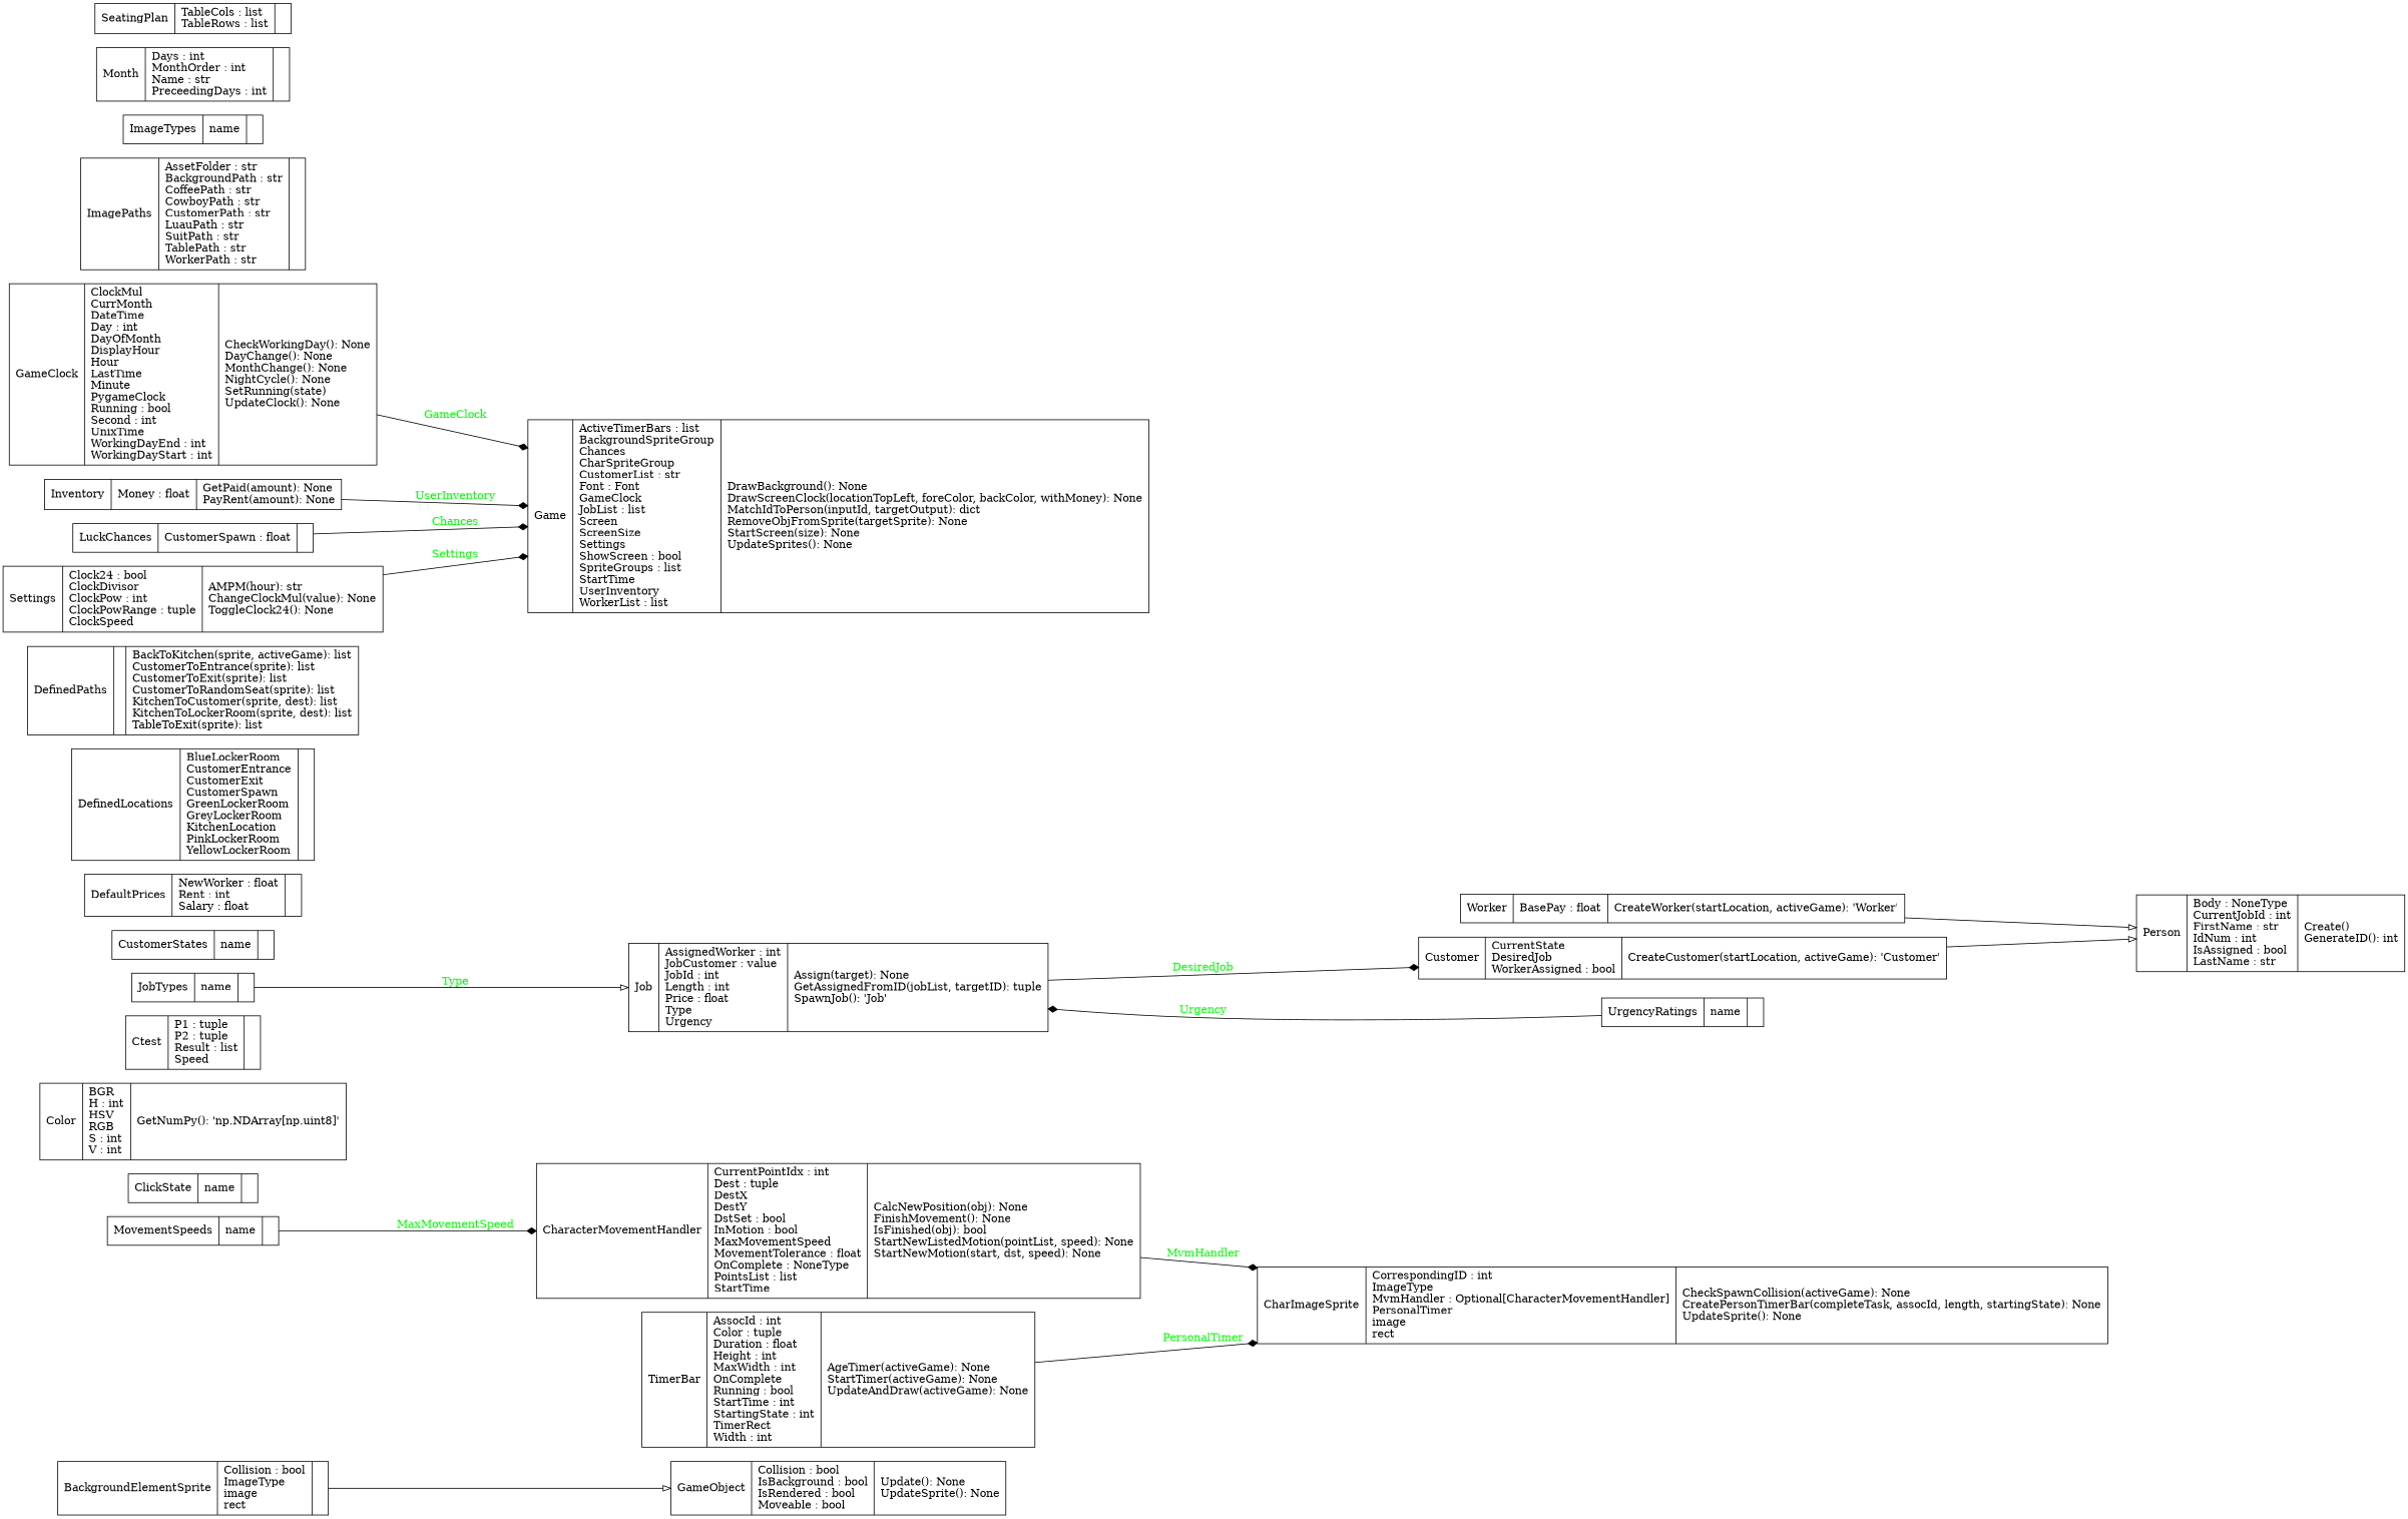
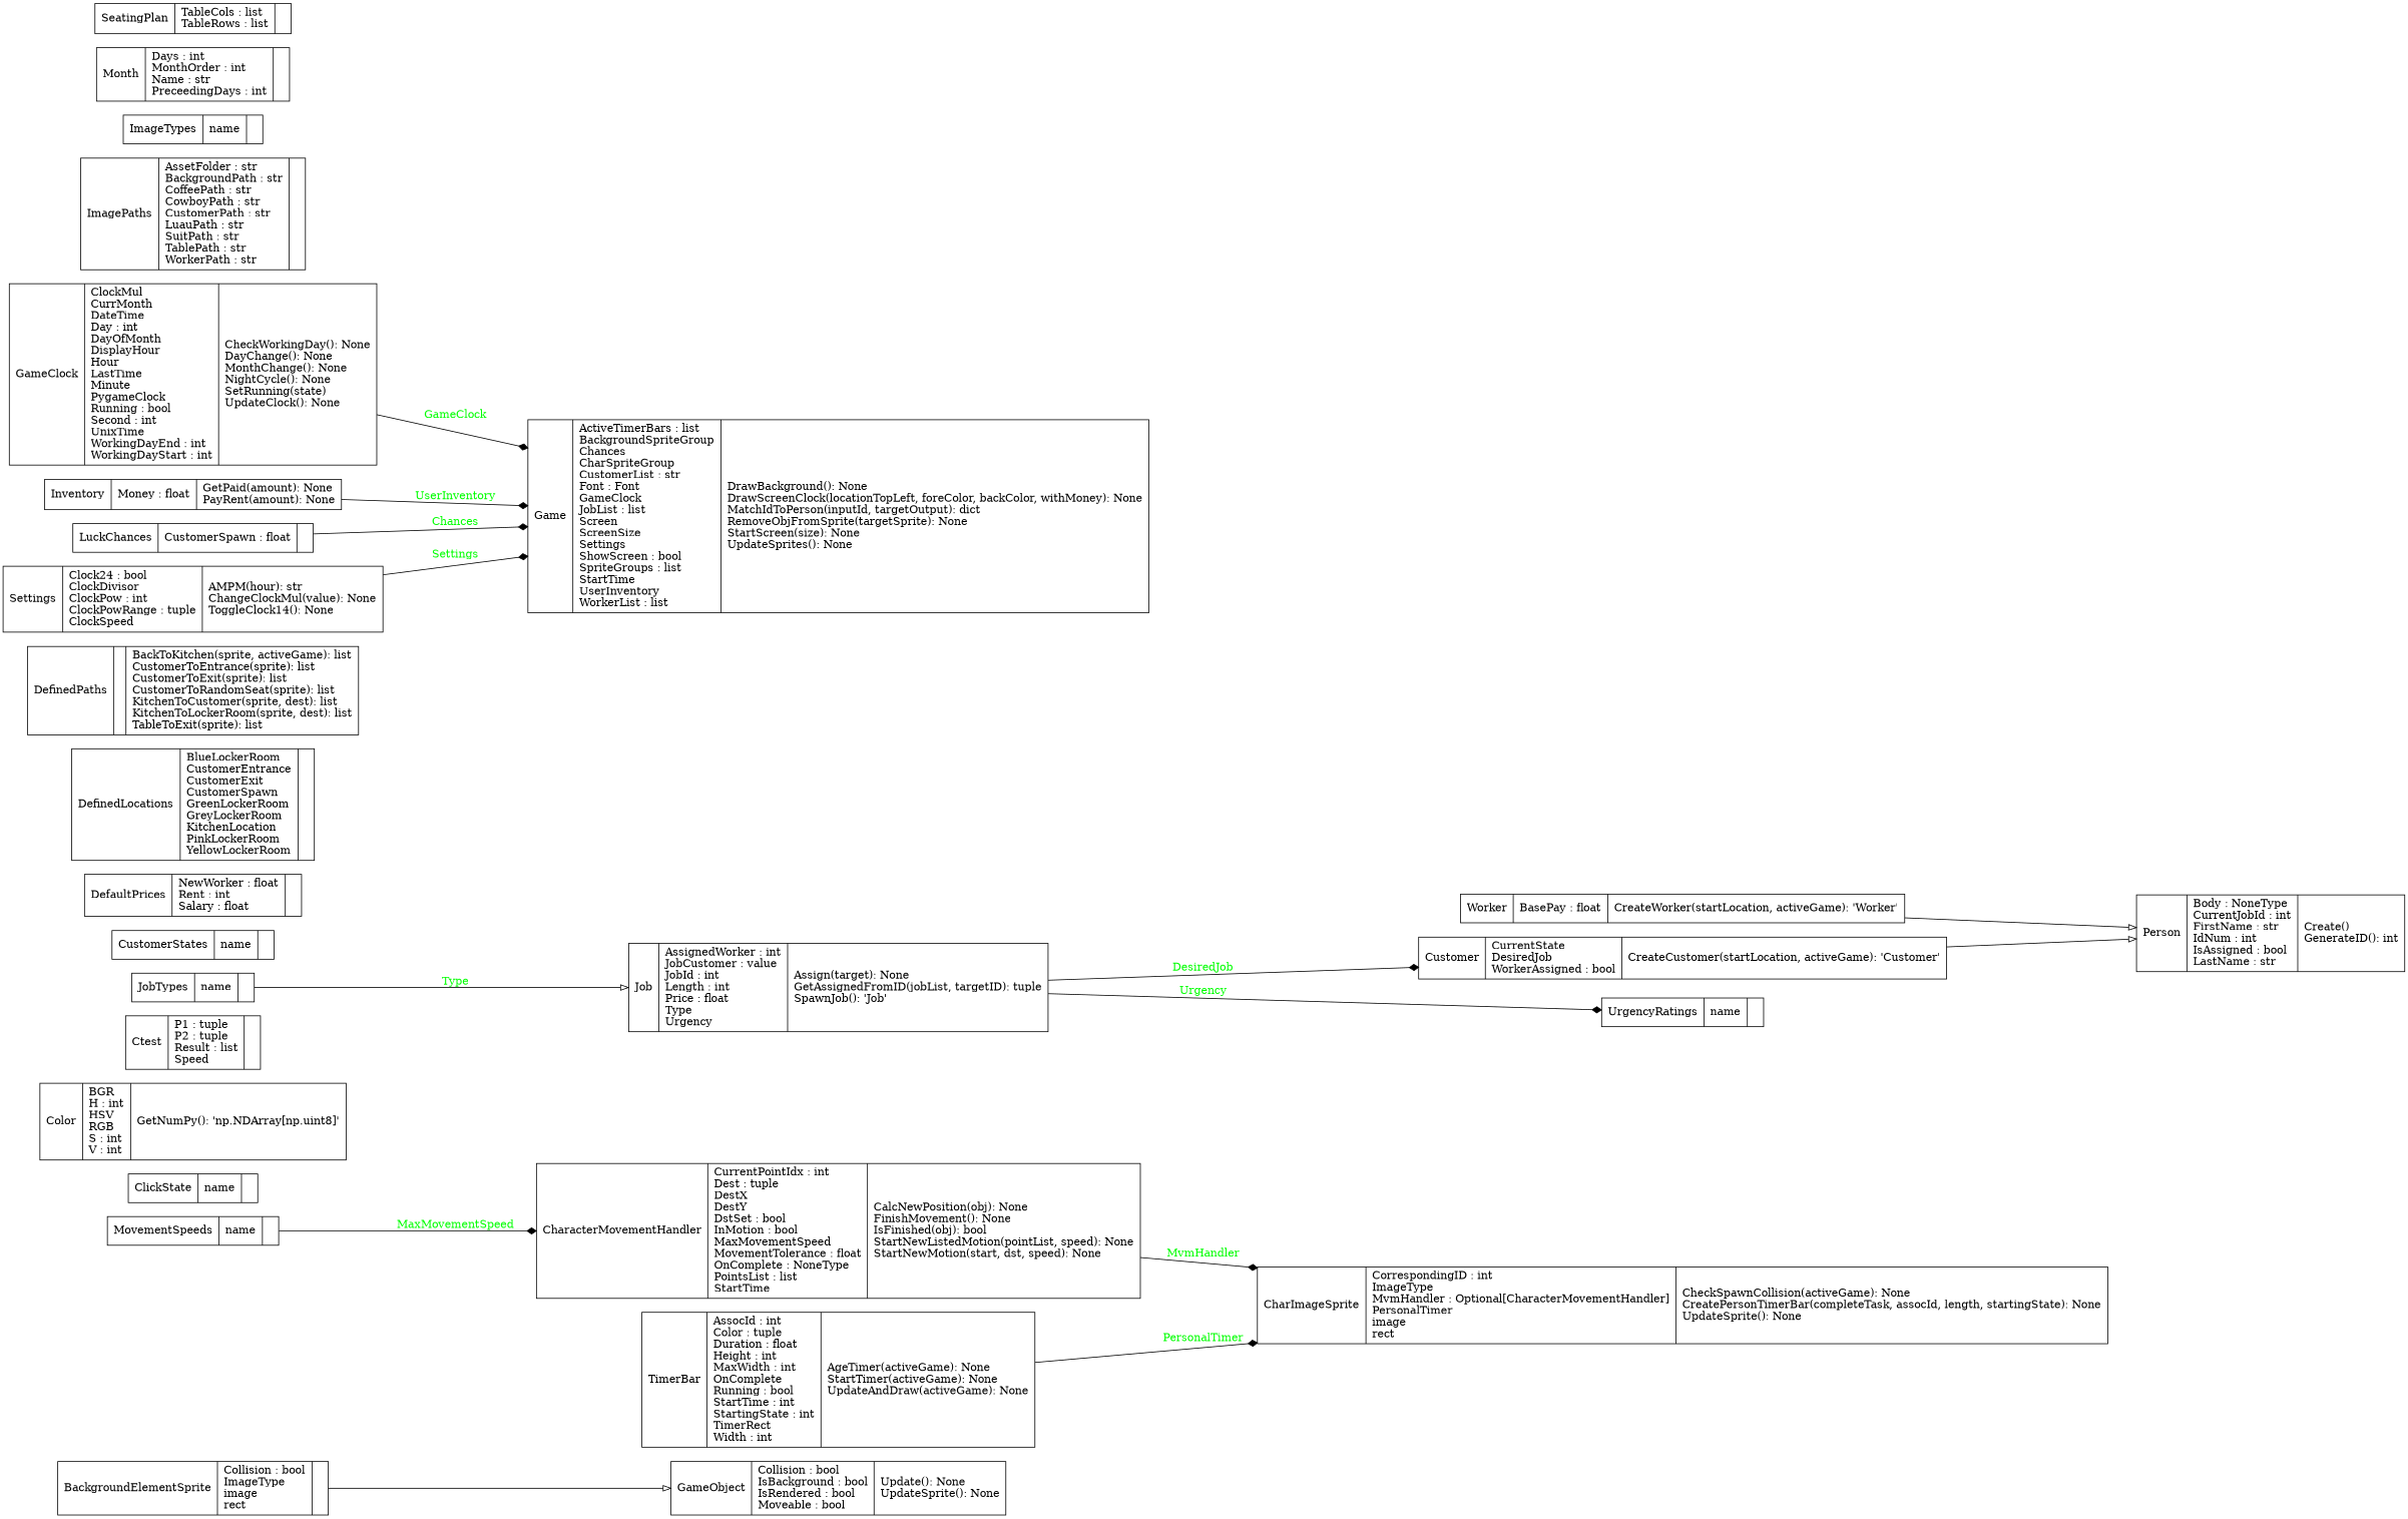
  digraph {
    rankdir=LR
    node [color=black fontcolor=black shape=record style=solid]
    edge [arrowhead=diamond arrowtail=none fontcolor=green style=solid]
    n1 [label=<{BackgroundElementSprite|Collision : bool<br ALIGN="LEFT"/>ImageType<br ALIGN="LEFT"/>image<br ALIGN="LEFT"/>rect<br ALIGN="LEFT"/>|}>]
    n2 [label=<{GameObject|Collision : bool<br ALIGN="LEFT"/>IsBackground : bool<br ALIGN="LEFT"/>IsRendered : bool<br ALIGN="LEFT"/>Moveable : bool<br ALIGN="LEFT"/>|Update(): None<br ALIGN="LEFT"/>UpdateSprite(): None<br ALIGN="LEFT"/>}>]
    n3 [label=<{CharImageSprite|CorrespondingID : int<br ALIGN="LEFT"/>ImageType<br ALIGN="LEFT"/>MvmHandler : Optional[CharacterMovementHandler]<br ALIGN="LEFT"/>PersonalTimer<br ALIGN="LEFT"/>image<br ALIGN="LEFT"/>rect<br ALIGN="LEFT"/>|CheckSpawnCollision(activeGame): None<br ALIGN="LEFT"/>CreatePersonTimerBar(completeTask, assocId, length, startingState): None<br ALIGN="LEFT"/>UpdateSprite(): None<br ALIGN="LEFT"/>}>]
    n4 [label=<{CharacterMovementHandler|CurrentPointIdx : int<br ALIGN="LEFT"/>Dest : tuple<br ALIGN="LEFT"/>DestX<br ALIGN="LEFT"/>DestY<br ALIGN="LEFT"/>DstSet : bool<br ALIGN="LEFT"/>InMotion : bool<br ALIGN="LEFT"/>MaxMovementSpeed<br ALIGN="LEFT"/>MovementTolerance : float<br ALIGN="LEFT"/>OnComplete : NoneType<br ALIGN="LEFT"/>PointsList : list<br ALIGN="LEFT"/>StartTime<br ALIGN="LEFT"/>|CalcNewPosition(obj): None<br ALIGN="LEFT"/>FinishMovement(): None<br ALIGN="LEFT"/>IsFinished(obj): bool<br ALIGN="LEFT"/>StartNewListedMotion(pointList, speed): None<br ALIGN="LEFT"/>StartNewMotion(start, dst, speed): None<br ALIGN="LEFT"/>}>]
    n5 [label=<{ClickState|name<br ALIGN="LEFT"/>|}>]
    n6 [label=<{Color|BGR<br ALIGN="LEFT"/>H : int<br ALIGN="LEFT"/>HSV<br ALIGN="LEFT"/>RGB<br ALIGN="LEFT"/>S : int<br ALIGN="LEFT"/>V : int<br ALIGN="LEFT"/>|GetNumPy(): 'np.NDArray[np.uint8]'<br ALIGN="LEFT"/>}>]
    n7 [label=<{Ctest|P1 : tuple<br ALIGN="LEFT"/>P2 : tuple<br ALIGN="LEFT"/>Result : list<br ALIGN="LEFT"/>Speed<br ALIGN="LEFT"/>|}>]
    n8 [label=<{Customer|CurrentState<br ALIGN="LEFT"/>DesiredJob<br ALIGN="LEFT"/>WorkerAssigned : bool<br ALIGN="LEFT"/>|CreateCustomer(startLocation, activeGame): 'Customer'<br ALIGN="LEFT"/>}>]
    n9 [label=<{Person|Body : NoneType<br ALIGN="LEFT"/>CurrentJobId : int<br ALIGN="LEFT"/>FirstName : str<br ALIGN="LEFT"/>IdNum : int<br ALIGN="LEFT"/>IsAssigned : bool<br ALIGN="LEFT"/>LastName : str<br ALIGN="LEFT"/>|Create()<br ALIGN="LEFT"/>GenerateID(): int<br ALIGN="LEFT"/>}>]
    n10 [label=<{CustomerStates|name<br ALIGN="LEFT"/>|}>]
    n11 [label=<{DefaultPrices|NewWorker : float<br ALIGN="LEFT"/>Rent : int<br ALIGN="LEFT"/>Salary : float<br ALIGN="LEFT"/>|}>]
    n12 [label=<{DefinedLocations|BlueLockerRoom<br ALIGN="LEFT"/>CustomerEntrance<br ALIGN="LEFT"/>CustomerExit<br ALIGN="LEFT"/>CustomerSpawn<br ALIGN="LEFT"/>GreenLockerRoom<br ALIGN="LEFT"/>GreyLockerRoom<br ALIGN="LEFT"/>KitchenLocation<br ALIGN="LEFT"/>PinkLockerRoom<br ALIGN="LEFT"/>YellowLockerRoom<br ALIGN="LEFT"/>|}>]
    n13 [label=<{DefinedPaths|<br ALIGN="LEFT"/>|BackToKitchen(sprite, activeGame): list<br ALIGN="LEFT"/>CustomerToEntrance(sprite): list<br ALIGN="LEFT"/>CustomerToExit(sprite): list<br ALIGN="LEFT"/>CustomerToRandomSeat(sprite): list<br ALIGN="LEFT"/>KitchenToCustomer(sprite, dest): list<br ALIGN="LEFT"/>KitchenToLockerRoom(sprite, dest): list<br ALIGN="LEFT"/>TableToExit(sprite): list<br ALIGN="LEFT"/>}>]
    n14 [label=<{Game|ActiveTimerBars : list<br ALIGN="LEFT"/>BackgroundSpriteGroup<br ALIGN="LEFT"/>Chances<br ALIGN="LEFT"/>CharSpriteGroup<br ALIGN="LEFT"/>CustomerList : str<br ALIGN="LEFT"/>Font : Font<br ALIGN="LEFT"/>GameClock<br ALIGN="LEFT"/>JobList : list<br ALIGN="LEFT"/>Screen<br ALIGN="LEFT"/>ScreenSize<br ALIGN="LEFT"/>Settings<br ALIGN="LEFT"/>ShowScreen : bool<br ALIGN="LEFT"/>SpriteGroups : list<br ALIGN="LEFT"/>StartTime<br ALIGN="LEFT"/>UserInventory<br ALIGN="LEFT"/>WorkerList : list<br ALIGN="LEFT"/>|DrawBackground(): None<br ALIGN="LEFT"/>DrawScreenClock(locationTopLeft, foreColor, backColor, withMoney): None<br ALIGN="LEFT"/>MatchIdToPerson(inputId, targetOutput): dict<br ALIGN="LEFT"/>RemoveObjFromSprite(targetSprite): None<br ALIGN="LEFT"/>StartScreen(size): None<br ALIGN="LEFT"/>UpdateSprites(): None<br ALIGN="LEFT"/>}>]
    n15 [label=<{GameClock|ClockMul<br ALIGN="LEFT"/>CurrMonth<br ALIGN="LEFT"/>DateTime<br ALIGN="LEFT"/>Day : int<br ALIGN="LEFT"/>DayOfMonth<br ALIGN="LEFT"/>DisplayHour<br ALIGN="LEFT"/>Hour<br ALIGN="LEFT"/>LastTime<br ALIGN="LEFT"/>Minute<br ALIGN="LEFT"/>PygameClock<br ALIGN="LEFT"/>Running : bool<br ALIGN="LEFT"/>Second : int<br ALIGN="LEFT"/>UnixTime<br ALIGN="LEFT"/>WorkingDayEnd : int<br ALIGN="LEFT"/>WorkingDayStart : int<br ALIGN="LEFT"/>|CheckWorkingDay(): None<br ALIGN="LEFT"/>DayChange(): None<br ALIGN="LEFT"/>MonthChange(): None<br ALIGN="LEFT"/>NightCycle(): None<br ALIGN="LEFT"/>SetRunning(state)<br ALIGN="LEFT"/>UpdateClock(): None<br ALIGN="LEFT"/>}>]
    n16 [label=<{ImagePaths|AssetFolder : str<br ALIGN="LEFT"/>BackgroundPath : str<br ALIGN="LEFT"/>CoffeePath : str<br ALIGN="LEFT"/>CowboyPath : str<br ALIGN="LEFT"/>CustomerPath : str<br ALIGN="LEFT"/>LuauPath : str<br ALIGN="LEFT"/>SuitPath : str<br ALIGN="LEFT"/>TablePath : str<br ALIGN="LEFT"/>WorkerPath : str<br ALIGN="LEFT"/>|}>]
    n17 [label=<{ImageTypes|name<br ALIGN="LEFT"/>|}>]
    n18 [label=<{Inventory|Money : float<br ALIGN="LEFT"/>|GetPaid(amount): None<br ALIGN="LEFT"/>PayRent(amount): None<br ALIGN="LEFT"/>}>]
    n19 [label=<{Job|AssignedWorker : int<br ALIGN="LEFT"/>JobCustomer : value<br ALIGN="LEFT"/>JobId : int<br ALIGN="LEFT"/>Length : int<br ALIGN="LEFT"/>Price : float<br ALIGN="LEFT"/>Type<br ALIGN="LEFT"/>Urgency<br ALIGN="LEFT"/>|Assign(target): None<br ALIGN="LEFT"/>GetAssignedFromID(jobList, targetID): tuple<br ALIGN="LEFT"/>SpawnJob(): 'Job'<br ALIGN="LEFT"/>}>]
    n20 [label=<{JobTypes|name<br ALIGN="LEFT"/>|}>]
    n21 [label=<{LuckChances|CustomerSpawn : float<br ALIGN="LEFT"/>|}>]
    n22 [label=<{Month|Days : int<br ALIGN="LEFT"/>MonthOrder : int<br ALIGN="LEFT"/>Name : str<br ALIGN="LEFT"/>PreceedingDays : int<br ALIGN="LEFT"/>|}>]
    n23 [label=<{MovementSpeeds|name<br ALIGN="LEFT"/>|}>]
    n24 [label=<{SeatingPlan|TableCols : list<br ALIGN="LEFT"/>TableRows : list<br ALIGN="LEFT"/>|}>]
-   n25 [label=<{Settings|Clock24 : bool<br ALIGN="LEFT"/>ClockDivisor<br ALIGN="LEFT"/>ClockPow : int<br ALIGN="LEFT"/>ClockPowRange : tuple<br ALIGN="LEFT"/>ClockSpeed<br ALIGN="LEFT"/>|AMPM(hour): str<br ALIGN="LEFT"/>ChangeClockMul(value): None<br ALIGN="LEFT"/>ToggleClock24(): None<br ALIGN="LEFT"/>}>]
+   n25 [label=<{Settings|Clock24 : bool<br ALIGN="LEFT"/>ClockDivisor<br ALIGN="LEFT"/>ClockPow : int<br ALIGN="LEFT"/>ClockPowRange : tuple<br ALIGN="LEFT"/>ClockSpeed<br ALIGN="LEFT"/>|AMPM(hour): str<br ALIGN="LEFT"/>ChangeClockMul(value): None<br ALIGN="LEFT"/>ToggleClock14(): None<br ALIGN="LEFT"/>}>]
    n26 [label=<{TimerBar|AssocId : int<br ALIGN="LEFT"/>Color : tuple<br ALIGN="LEFT"/>Duration : float<br ALIGN="LEFT"/>Height : int<br ALIGN="LEFT"/>MaxWidth : int<br ALIGN="LEFT"/>OnComplete<br ALIGN="LEFT"/>Running : bool<br ALIGN="LEFT"/>StartTime : int<br ALIGN="LEFT"/>StartingState : int<br ALIGN="LEFT"/>TimerRect<br ALIGN="LEFT"/>Width : int<br ALIGN="LEFT"/>|AgeTimer(activeGame): None<br ALIGN="LEFT"/>StartTimer(activeGame): None<br ALIGN="LEFT"/>UpdateAndDraw(activeGame): None<br ALIGN="LEFT"/>}>]
    n27 [label=<{UrgencyRatings|name<br ALIGN="LEFT"/>|}>]
    n28 [label=<{Worker|BasePay : float<br ALIGN="LEFT"/>|CreateWorker(startLocation, activeGame): 'Worker'<br ALIGN="LEFT"/>}>]
    n1 -> n2 [arrowhead=empty fontcolor="" style=""]
    n4 -> n3 [label=MvmHandler]
    n8 -> n9 [arrowhead=empty fontcolor="" style=""]
    n15 -> n14 [label=GameClock]
    n18 -> n14 [label=UserInventory]
    n19 -> n8 [label=DesiredJob]
    n20 -> n19 [arrowhead=empty label=Type]
    n21 -> n14 [label=Chances]
    n23 -> n4 [label=MaxMovementSpeed]
    n25 -> n14 [label=Settings]
    n26 -> n3 [label=PersonalTimer]
-   n27 -> n19 [label=Urgency]
+   n19 -> n27 [label=Urgency]
    n28 -> n9 [arrowhead=empty fontcolor="" style=""]
  }
